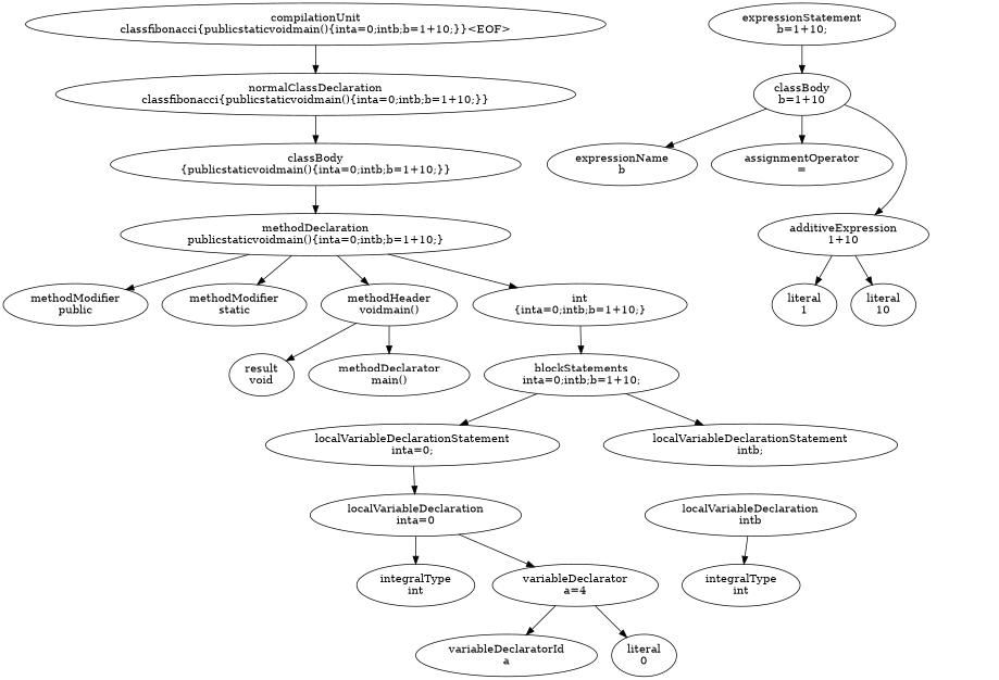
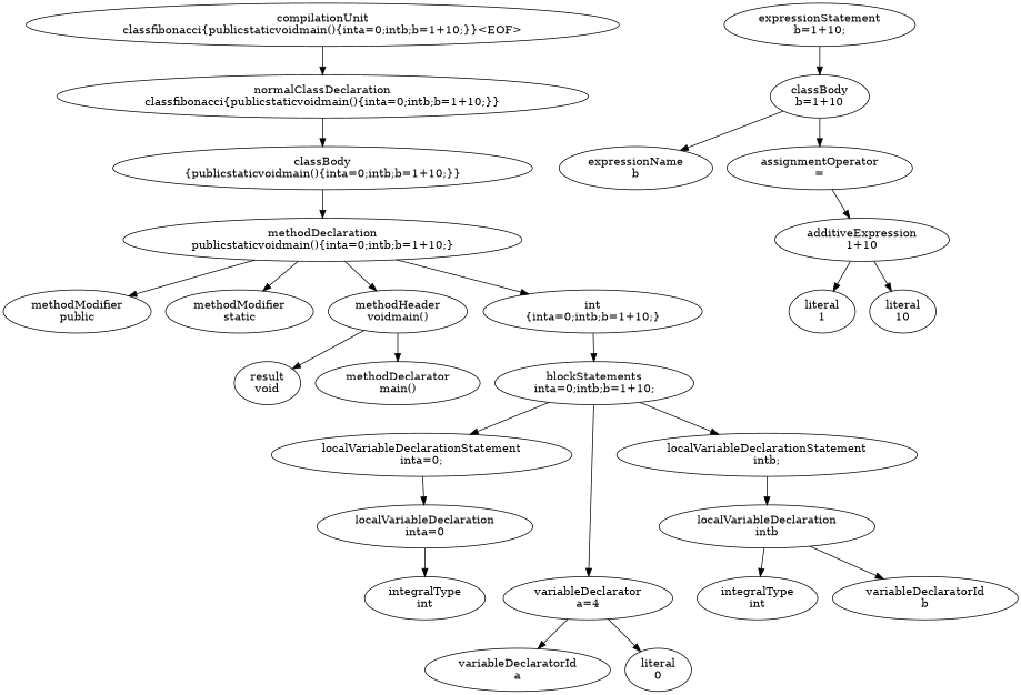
  digraph {
    n1 [label="compilationUnit\n classfibonacci{publicstaticvoidmain(){inta=0;intb;b=1+10;}}<EOF> "]
    n2 [label="normalClassDeclaration\n classfibonacci{publicstaticvoidmain(){inta=0;intb;b=1+10;}} "]
    n3 [label="classBody\n {publicstaticvoidmain(){inta=0;intb;b=1+10;}} "]
    n4 [label="methodDeclaration\n publicstaticvoidmain(){inta=0;intb;b=1+10;} "]
    n5 [label="methodModifier\n public "]
    n6 [label="methodModifier\n static "]
    n7 [label="methodHeader\n voidmain() "]
    n8 [label="int\n {inta=0;intb;b=1+10;} "]
    n9 [label="result\n void "]
    n10 [label="methodDeclarator\n main() "]
    n11 [label="blockStatements\n inta=0;intb;b=1+10; "]
    n12 [label="localVariableDeclarationStatement\n inta=0; "]
    n13 [label="localVariableDeclarationStatement\n intb; "]
    n14 [label="localVariableDeclaration\n inta=0 "]
    n15 [label="localVariableDeclaration\n intb "]
    n16 [label="expressionStatement\n b=1+10; "]
    n17 [label="classBody\n b=1+10 "]
    n18 [label="integralType\n int "]
    n19 [label="variableDeclarator\n a=4 "]
    n20 [label="variableDeclaratorId\n a "]
    n21 [label="literal\n 0 "]
    n22 [label="integralType\n int "]
+   n23 [label="variableDeclaratorId\n b "]
    n24 [label="expressionName\n b "]
    n25 [label="assignmentOperator\n = "]
    n26 [label="additiveExpression\n 1+10 "]
    n27 [label="literal\n 1 "]
    n28 [label="literal\n 10 "]
    n1 -> n2
    n2 -> n3
    n3 -> n4
    n4 -> n5
    n4 -> n6
    n4 -> n7
    n4 -> n8
    n7 -> n9
    n7 -> n10
    n8 -> n11
    n11 -> n12
    n11 -> n13
    n12 -> n14
+   n13 -> n15
    n14 -> n18
-   n14 -> n19
+   n11 -> n19
    n15 -> n22
+   n15 -> n23
    n16 -> n17
    n17 -> n24
    n17 -> n25
-   n17 -> n26
+   n25 -> n26
    n19 -> n20
    n19 -> n21
    n26 -> n27
    n26 -> n28
  }
